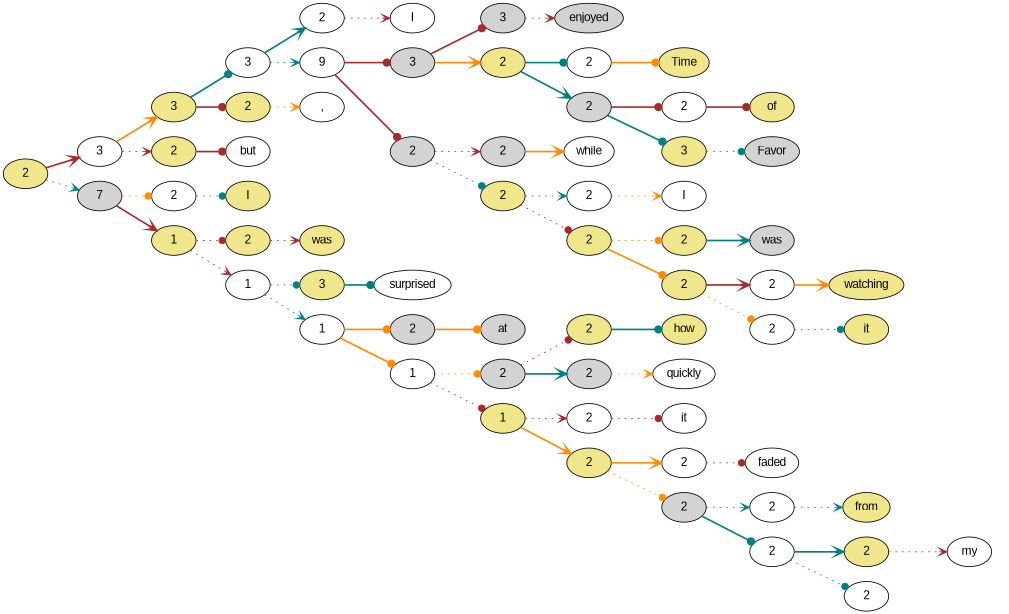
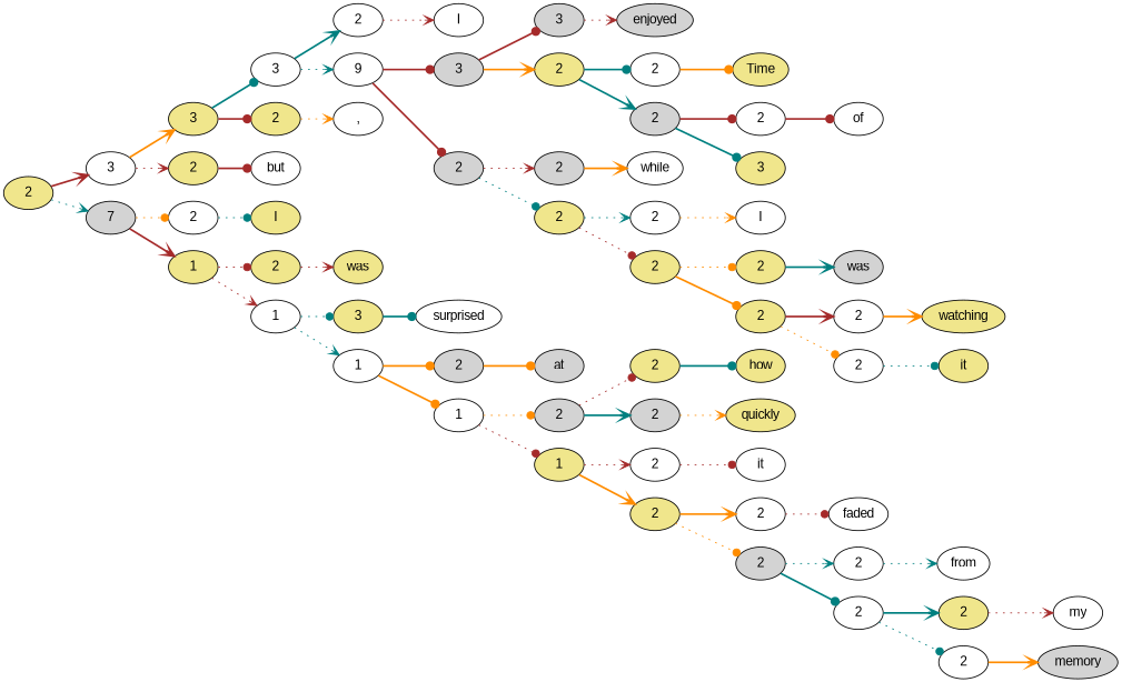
  digraph {
    fontname="Liberation Sans"
    rankdir=LR
    node [fillcolor=white fontname="Liberation Sans" style=filled]
    edge [arrowhead=dot color=brown fontname="Liberation Sans" style=dotted]
    n1 [fillcolor=khaki label=2]
    n2 [label=3]
    n3 [fillcolor=lightgrey label=7]
    n4 [fillcolor=khaki label=3]
    n5 [fillcolor=khaki label=2]
    n6 [label=2]
    n7 [fillcolor=khaki label=1]
    n8 [label=3]
    n9 [fillcolor=khaki label=2]
    n10 [label=but]
    n11 [fillcolor=khaki label=I]
    n12 [fillcolor=khaki label=2]
    n13 [label=1]
    n14 [label=2]
    n15 [label=9]
    n16 [label=","]
    n17 [fillcolor=khaki label=was]
    n18 [fillcolor=khaki label=3]
    n19 [label=1]
    n20 [label=I]
    n21 [fillcolor=lightgrey label=3]
    n22 [fillcolor=lightgrey label=2]
    n23 [label=surprised]
    n24 [fillcolor=lightgrey label=2]
    n25 [label=1]
    n26 [fillcolor=lightgrey label=3]
    n27 [fillcolor=khaki label=2]
    n28 [fillcolor=lightgrey label=2]
    n29 [fillcolor=khaki label=2]
    n30 [fillcolor=lightgrey label=at]
    n31 [fillcolor=lightgrey label=2]
    n32 [fillcolor=khaki label=1]
    n33 [fillcolor=lightgrey label=enjoyed]
    n34 [label=2]
    n35 [fillcolor=lightgrey label=2]
    n36 [label=while]
    n37 [label=2]
    n38 [fillcolor=khaki label=2]
    n39 [fillcolor=khaki label=2]
    n40 [fillcolor=lightgrey label=2]
    n41 [label=2]
    n42 [fillcolor=khaki label=2]
    n43 [fillcolor=khaki label=Time]
    n44 [label=2]
    n45 [fillcolor=khaki label=3]
    n46 [label=I]
    n47 [fillcolor=khaki label=2]
    n48 [fillcolor=khaki label=2]
    n49 [fillcolor=khaki label=how]
-   n50 [label=quickly]
+   n50 [fillcolor=khaki label=quickly]
    n51 [label=it]
    n52 [label=2]
    n53 [fillcolor=lightgrey label=2]
-   n54 [fillcolor=khaki label=of]
-   n55 [fillcolor=lightgrey label=Favor]
+   n54 [label=of]
    n56 [fillcolor=lightgrey label=was]
    n57 [label=2]
    n58 [label=2]
    n59 [label=faded]
    n60 [label=2]
    n61 [label=2]
    n62 [fillcolor=khaki label=watching]
    n63 [fillcolor=khaki label=it]
-   n64 [fillcolor=khaki label=from]
+   n64 [label=from]
    n65 [fillcolor=khaki label=2]
    n66 [label=2]
    n67 [label=my]
+   n68 [fillcolor=lightgrey label=memory]
    n1 -> n2 [arrowhead=vee style=bold]
    n1 -> n3 [arrowhead=vee color=teal]
    n2 -> n4 [arrowhead=vee color=darkorange style=bold]
    n2 -> n5 [arrowhead=vee]
    n3 -> n6 [color=darkorange]
    n3 -> n7 [arrowhead=vee style=bold]
    n4 -> n8 [color=teal style=bold]
    n4 -> n9 [style=bold]
    n5 -> n10 [style=bold]
    n6 -> n11 [color=teal]
    n7 -> n12
    n7 -> n13 [arrowhead=vee]
    n8 -> n14 [arrowhead=vee color=teal style=bold]
    n8 -> n15 [arrowhead=vee color=teal]
    n9 -> n16 [arrowhead=vee color=darkorange]
    n12 -> n17 [arrowhead=vee]
    n13 -> n18 [color=teal]
    n13 -> n19 [arrowhead=vee color=teal]
    n14 -> n20 [arrowhead=vee]
    n15 -> n21 [style=bold]
    n15 -> n22 [style=bold]
    n18 -> n23 [color=teal style=bold]
    n19 -> n24 [color=darkorange style=bold]
    n19 -> n25 [color=darkorange style=bold]
    n21 -> n26 [style=bold]
    n21 -> n27 [arrowhead=vee color=darkorange style=bold]
    n22 -> n28 [arrowhead=vee]
    n22 -> n29 [color=teal]
    n24 -> n30 [color=darkorange style=bold]
    n25 -> n31 [color=darkorange]
    n25 -> n32
    n26 -> n33 [arrowhead=vee]
    n27 -> n34 [color=teal style=bold]
    n27 -> n35 [arrowhead=vee color=teal style=bold]
    n28 -> n36 [arrowhead=vee color=darkorange style=bold]
    n29 -> n37 [arrowhead=vee color=teal]
    n29 -> n38
    n31 -> n39
    n31 -> n40 [arrowhead=vee color=teal style=bold]
    n32 -> n41 [arrowhead=vee]
    n32 -> n42 [arrowhead=vee color=darkorange style=bold]
    n34 -> n43 [color=darkorange style=bold]
    n35 -> n44 [style=bold]
    n35 -> n45 [color=teal style=bold]
    n37 -> n46 [arrowhead=vee color=darkorange]
    n38 -> n47 [color=darkorange]
    n38 -> n48 [color=darkorange style=bold]
    n39 -> n49 [color=teal style=bold]
    n40 -> n50 [arrowhead=vee color=darkorange]
    n41 -> n51
    n42 -> n52 [arrowhead=vee color=darkorange style=bold]
    n42 -> n53 [color=darkorange]
    n44 -> n54 [style=bold]
-   n45 -> n55 [color=teal]
    n47 -> n56 [arrowhead=vee color=teal style=bold]
    n48 -> n57 [arrowhead=vee style=bold]
    n48 -> n58 [color=darkorange]
    n52 -> n59
    n53 -> n60 [arrowhead=vee color=teal]
    n53 -> n61 [color=teal style=bold]
    n57 -> n62 [arrowhead=vee color=darkorange style=bold]
    n58 -> n63 [color=teal]
    n60 -> n64 [arrowhead=vee color=teal]
    n61 -> n65 [arrowhead=vee color=teal style=bold]
    n61 -> n66 [color=teal]
    n65 -> n67 [arrowhead=vee]
+   n66 -> n68 [arrowhead=vee color=darkorange style=bold]
  }
